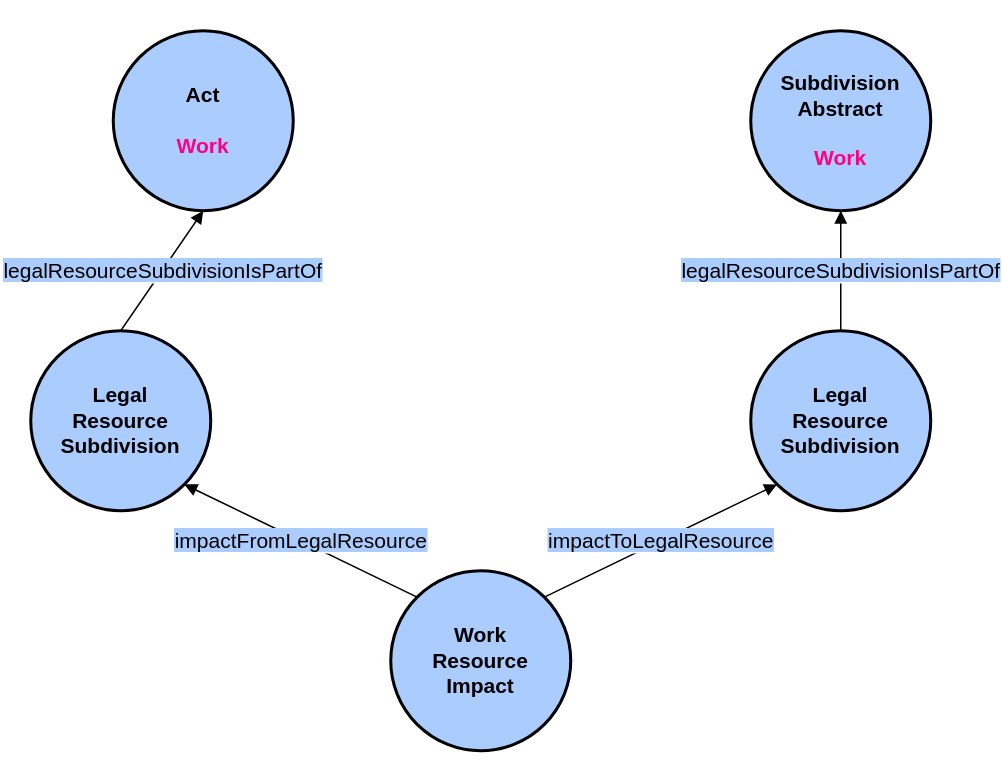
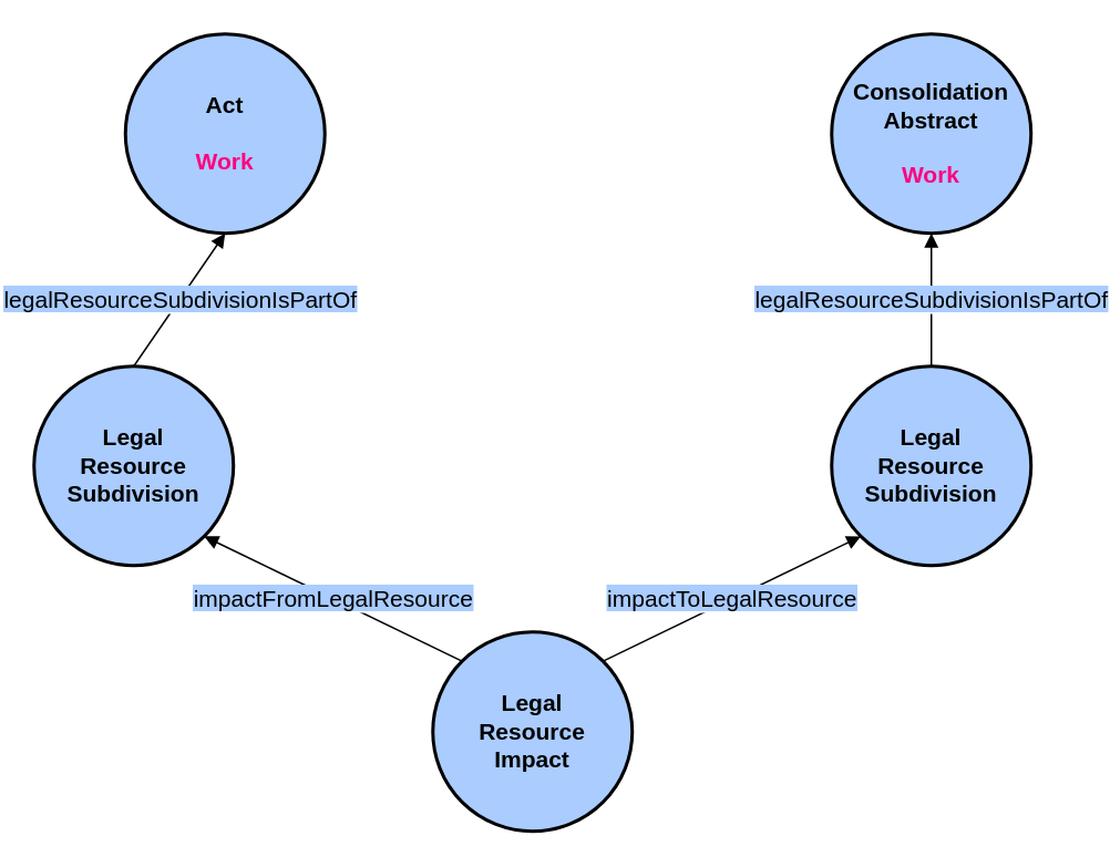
  <mxCell id="0" />
  <mxCell id="1" parent="0" />
  <mxCell id="2" value="&lt;b&gt;Act&lt;br&gt;&lt;br&gt;&lt;font color=&quot;#ff0080&quot;&gt;Work&lt;/font&gt;&lt;/b&gt;" style="ellipse;whiteSpace=wrap;html=1;rounded=0;shadow=0;glass=0;comic=0;strokeColor=#000000;strokeWidth=2;fillColor=#acf;gradientColor=none;fontSize=14;fontColor=#000000;align=center;" parent="1" vertex="1"><mxGeometry x="75" y="20" width="120" height="120" as="geometry" /></mxCell>
- <mxCell id="3" value="&lt;b&gt;Work&lt;br&gt;Resource&lt;br&gt;Impact&lt;/b&gt;" style="ellipse;whiteSpace=wrap;html=1;rounded=0;shadow=0;glass=0;comic=0;strokeColor=#000000;strokeWidth=2;fillColor=#acf;gradientColor=none;fontSize=14;fontColor=#000000;align=center;" parent="1" vertex="1"><mxGeometry x="260" y="380" width="120" height="120" as="geometry" /></mxCell>
+ <mxCell id="3" value="&lt;b&gt;Legal&lt;br&gt;Resource&lt;br&gt;Impact&lt;/b&gt;" style="ellipse;whiteSpace=wrap;html=1;rounded=0;shadow=0;glass=0;comic=0;strokeColor=#000000;strokeWidth=2;fillColor=#acf;gradientColor=none;fontSize=14;fontColor=#000000;align=center;" parent="1" vertex="1"><mxGeometry x="260" y="380" width="120" height="120" as="geometry" /></mxCell>
  <mxCell id="4" value="&lt;b&gt;Legal&lt;br&gt;Resource&lt;br&gt;Subdivision&lt;/b&gt;" style="ellipse;whiteSpace=wrap;html=1;rounded=0;shadow=0;glass=0;comic=0;strokeColor=#000000;strokeWidth=2;fillColor=#acf;gradientColor=none;fontSize=14;fontColor=#000000;align=center;" vertex="1" parent="1"><mxGeometry x="20" y="220" width="120" height="120" as="geometry" /></mxCell>
- <mxCell id="5" value="&lt;b&gt;Subdivision&lt;br&gt;Abstract&lt;br&gt;&lt;br&gt;&lt;font color=&quot;#ff0080&quot;&gt;Work&lt;/font&gt;&lt;/b&gt;" style="ellipse;whiteSpace=wrap;html=1;rounded=0;shadow=0;glass=0;comic=0;strokeColor=#000000;strokeWidth=2;fillColor=#acf;gradientColor=none;fontSize=14;fontColor=#000000;align=center;" vertex="1" parent="1"><mxGeometry x="500" y="20" width="120" height="120" as="geometry" /></mxCell>
+ <mxCell id="5" value="&lt;b&gt;Consolidation&lt;br&gt;Abstract&lt;br&gt;&lt;br&gt;&lt;font color=&quot;#ff0080&quot;&gt;Work&lt;/font&gt;&lt;/b&gt;" style="ellipse;whiteSpace=wrap;html=1;rounded=0;shadow=0;glass=0;comic=0;strokeColor=#000000;strokeWidth=2;fillColor=#acf;gradientColor=none;fontSize=14;fontColor=#000000;align=center;" vertex="1" parent="1"><mxGeometry x="500" y="20" width="120" height="120" as="geometry" /></mxCell>
  <mxCell id="6" value="&lt;b&gt;Legal&lt;br&gt;Resource&lt;br&gt;Subdivision&lt;/b&gt;" style="ellipse;whiteSpace=wrap;html=1;rounded=0;shadow=0;glass=0;comic=0;strokeColor=#000000;strokeWidth=2;fillColor=#acf;gradientColor=none;fontSize=14;fontColor=#000000;align=center;" vertex="1" parent="1"><mxGeometry x="500" y="220" width="120" height="120" as="geometry" /></mxCell>
  <mxCell id="7" value="&lt;span style=&quot;background-color: rgb(170 , 204 , 255)&quot;&gt;impactFromLegalResource&lt;/span&gt;" style="endArrow=block;html=1;strokeColor=#000000;fontSize=14;fontColor=#000000;endFill=1;entryX=1;entryY=1;entryDx=0;entryDy=0;exitX=0;exitY=0;exitDx=0;exitDy=0;" edge="1" parent="1" source="3" target="4"><mxGeometry width="50" height="50" relative="1" as="geometry"><mxPoint x="110" y="460" as="sourcePoint" /><mxPoint x="310" y="330" as="targetPoint" /><Array as="points" /></mxGeometry></mxCell>
  <mxCell id="8" value="&lt;span style=&quot;background-color: rgb(170 , 204 , 255)&quot;&gt;impactToLegalResource&lt;/span&gt;" style="endArrow=block;html=1;strokeColor=#000000;fontSize=14;fontColor=#000000;endFill=1;entryX=0;entryY=1;entryDx=0;entryDy=0;exitX=1;exitY=0;exitDx=0;exitDy=0;" edge="1" parent="1" source="3" target="6"><mxGeometry width="50" height="50" relative="1" as="geometry"><mxPoint x="287.574" y="407.574" as="sourcePoint" /><mxPoint x="132.426" y="342.426" as="targetPoint" /><Array as="points" /></mxGeometry></mxCell>
  <mxCell id="9" value="&lt;span style=&quot;background-color: rgb(170 , 204 , 255)&quot;&gt;legalResourceSubdivisionIsPartOf&lt;/span&gt;" style="endArrow=block;html=1;strokeColor=#000000;fontSize=14;fontColor=#000000;endFill=1;entryX=0.5;entryY=1;entryDx=0;entryDy=0;exitX=0.5;exitY=0;exitDx=0;exitDy=0;" edge="1" parent="1" source="4" target="2"><mxGeometry width="50" height="50" relative="1" as="geometry"><mxPoint x="297.574" y="417.574" as="sourcePoint" /><mxPoint x="142.426" y="352.426" as="targetPoint" /><Array as="points" /></mxGeometry></mxCell>
  <mxCell id="10" value="&lt;span style=&quot;background-color: rgb(170 , 204 , 255)&quot;&gt;legalResourceSubdivisionIsPartOf&lt;/span&gt;" style="endArrow=block;html=1;strokeColor=#000000;fontSize=14;fontColor=#000000;endFill=1;entryX=0.5;entryY=1;entryDx=0;entryDy=0;exitX=0.5;exitY=0;exitDx=0;exitDy=0;" edge="1" parent="1" source="6" target="5"><mxGeometry width="50" height="50" relative="1" as="geometry"><mxPoint x="90" y="230" as="sourcePoint" /><mxPoint x="90" y="150" as="targetPoint" /><Array as="points" /></mxGeometry></mxCell>
